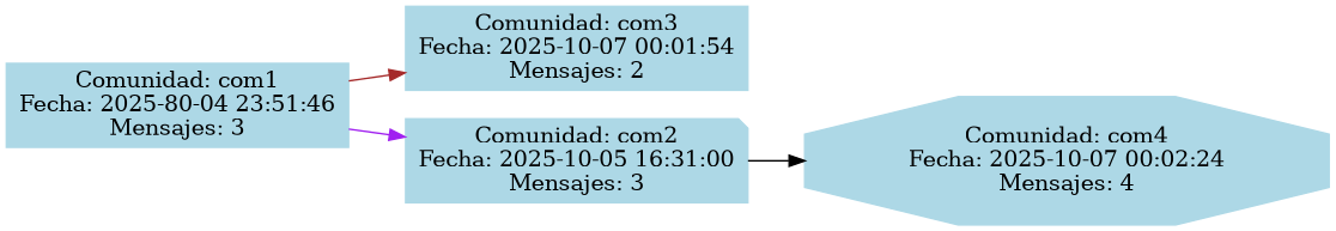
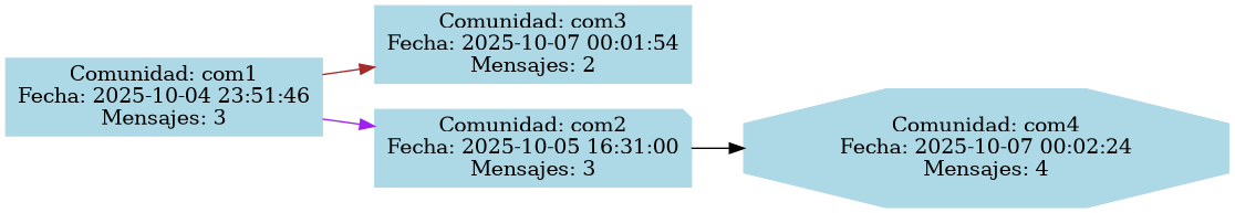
  digraph {
    fontname="DejaVu Serif"
    rankdir=LR
    node [color=lightblue fontname="DejaVu Serif" shape=box style=filled]
    edge [fontname="DejaVu Serif"]
-   n1 [label="Comunidad: com1\nFecha: 2025-80-04 23:51:46\nMensajes: 3"]
+   n1 [label="Comunidad: com1\nFecha: 2025-10-04 23:51:46\nMensajes: 3"]
    n2 [label="Comunidad: com3\nFecha: 2025-10-07 00:01:54\nMensajes: 2"]
    n3 [label="Comunidad: com2\nFecha: 2025-10-05 16:31:00\nMensajes: 3" shape=note]
    n4 [label="Comunidad: com4\nFecha: 2025-10-07 00:02:24\nMensajes: 4" shape=octagon]
    n1 -> n2 [color=brown]
    n1 -> n3 [color=purple]
    n3 -> n4 [color=black]
  }
